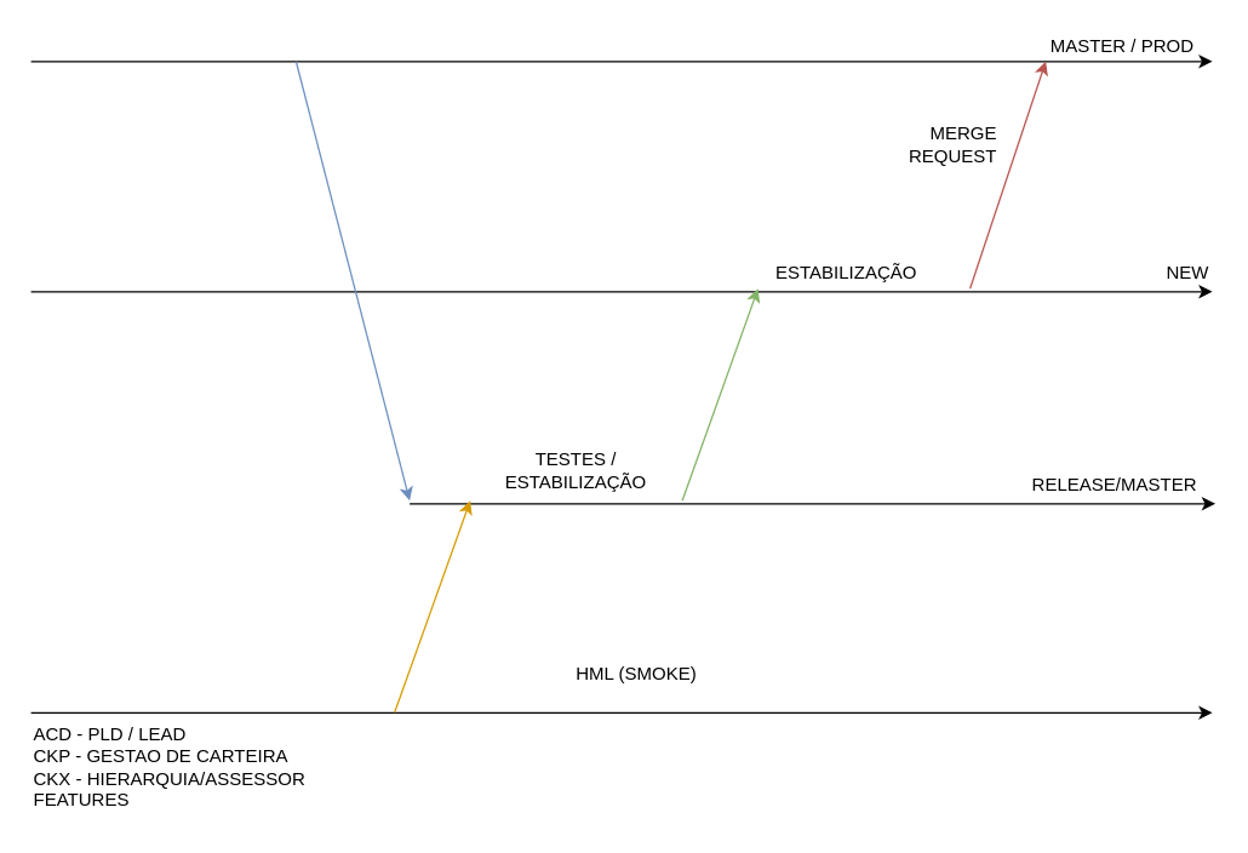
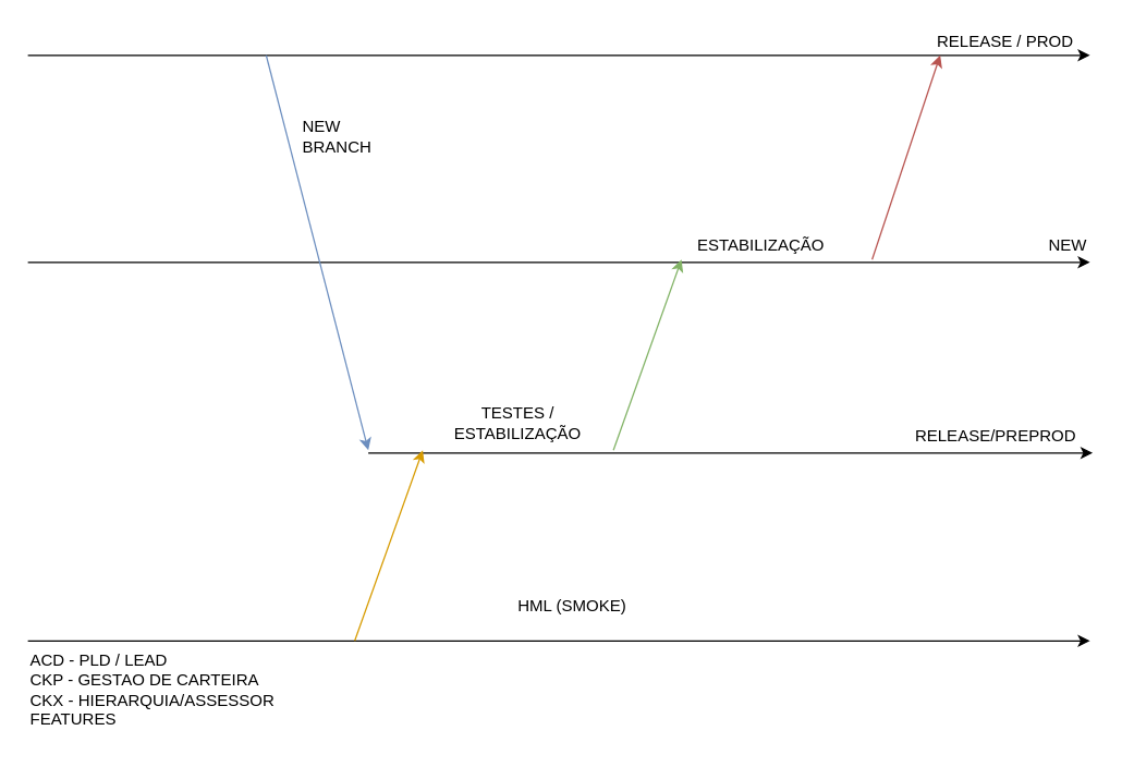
  <mxCell id="0" />
  <mxCell id="1" parent="0" />
  <mxCell id="2" value="" style="endArrow=classic;html=1;" edge="1" parent="1"><mxGeometry width="50" height="50" relative="1" as="geometry"><mxPoint x="20" y="40" as="sourcePoint" /><mxPoint x="800" y="40" as="targetPoint" /></mxGeometry></mxCell>
  <mxCell id="3" value="" style="endArrow=classic;html=1;" edge="1" parent="1"><mxGeometry width="50" height="50" relative="1" as="geometry"><mxPoint x="20" y="192" as="sourcePoint" /><mxPoint x="800" y="192" as="targetPoint" /></mxGeometry></mxCell>
  <mxCell id="4" value="" style="endArrow=classic;html=1;" edge="1" parent="1"><mxGeometry width="50" height="50" relative="1" as="geometry"><mxPoint x="20" y="470" as="sourcePoint" /><mxPoint x="800" y="470" as="targetPoint" /></mxGeometry></mxCell>
  <mxCell id="5" value="NEW" style="text;html=1;strokeColor=none;fillColor=none;align=right;verticalAlign=middle;whiteSpace=wrap;rounded=0;" vertex="1" parent="1"><mxGeometry x="730" y="170" width="70" height="20" as="geometry" /></mxCell>
  <mxCell id="6" value="HML (SMOKE)" style="text;html=1;strokeColor=none;fillColor=none;align=center;verticalAlign=middle;whiteSpace=wrap;rounded=0;" vertex="1" parent="1"><mxGeometry x="370" y="435" width="100" height="20" as="geometry" /></mxCell>
- <mxCell id="7" value="MASTER / PROD" style="text;html=1;strokeColor=none;fillColor=none;align=right;verticalAlign=middle;whiteSpace=wrap;rounded=0;" vertex="1" parent="1"><mxGeometry x="654" y="20" width="136" height="20" as="geometry" /></mxCell>
+ <mxCell id="7" value="RELEASE / PROD" style="text;html=1;strokeColor=none;fillColor=none;align=right;verticalAlign=middle;whiteSpace=wrap;rounded=0;" vertex="1" parent="1"><mxGeometry x="654" y="20" width="136" height="20" as="geometry" /></mxCell>
  <mxCell id="8" value="ACD - PLD / LEAD&lt;br&gt;CKP - GESTAO DE CARTEIRA&lt;br&gt;CKX - HIERARQUIA/ASSESSOR&lt;br&gt;FEATURES" style="text;html=1;strokeColor=none;fillColor=none;align=left;verticalAlign=top;whiteSpace=wrap;rounded=0;" vertex="1" parent="1"><mxGeometry x="20" y="471" width="200" height="70" as="geometry" /></mxCell>
- <mxCell id="9" value="RELEASE/MASTER" style="text;html=1;strokeColor=none;fillColor=none;align=right;verticalAlign=middle;whiteSpace=wrap;rounded=0;" vertex="1" parent="1"><mxGeometry x="640" y="310" width="152" height="20" as="geometry" /></mxCell>
+ <mxCell id="9" value="RELEASE/PREPROD" style="text;html=1;strokeColor=none;fillColor=none;align=right;verticalAlign=middle;whiteSpace=wrap;rounded=0;" vertex="1" parent="1"><mxGeometry x="640" y="310" width="152" height="20" as="geometry" /></mxCell>
  <mxCell id="10" value="" style="endArrow=classic;html=1;" edge="1" parent="1"><mxGeometry width="50" height="50" relative="1" as="geometry"><mxPoint x="270" y="332" as="sourcePoint" /><mxPoint x="802" y="332" as="targetPoint" /></mxGeometry></mxCell>
  <mxCell id="11" value="" style="endArrow=classic;html=1;fillColor=#dae8fc;strokeColor=#6c8ebf;" edge="1" parent="1"><mxGeometry width="50" height="50" relative="1" as="geometry"><mxPoint x="195" y="40" as="sourcePoint" /><mxPoint x="270" y="330" as="targetPoint" /></mxGeometry></mxCell>
  <mxCell id="12" value="" style="endArrow=classic;html=1;fillColor=#ffe6cc;strokeColor=#d79b00;" edge="1" parent="1"><mxGeometry width="50" height="50" relative="1" as="geometry"><mxPoint x="260" y="470" as="sourcePoint" /><mxPoint x="310" y="330" as="targetPoint" /></mxGeometry></mxCell>
  <mxCell id="13" value="" style="endArrow=classic;html=1;fillColor=#d5e8d4;strokeColor=#82b366;" edge="1" parent="1"><mxGeometry width="50" height="50" relative="1" as="geometry"><mxPoint x="450" y="330" as="sourcePoint" /><mxPoint x="500" y="190" as="targetPoint" /></mxGeometry></mxCell>
  <mxCell id="14" value="" style="endArrow=classic;html=1;fillColor=#f8cecc;strokeColor=#b85450;" edge="1" parent="1"><mxGeometry width="50" height="50" relative="1" as="geometry"><mxPoint x="640" y="190" as="sourcePoint" /><mxPoint x="690" y="40" as="targetPoint" /></mxGeometry></mxCell>
  <mxCell id="15" value="ESTABILIZAÇÃO" style="text;html=1;strokeColor=none;fillColor=none;align=left;verticalAlign=middle;whiteSpace=wrap;rounded=0;" vertex="1" parent="1"><mxGeometry x="510" y="170" width="120" height="20" as="geometry" /></mxCell>
+ <mxCell id="16" value="NEW BRANCH" style="text;html=1;strokeColor=none;fillColor=none;align=left;verticalAlign=middle;whiteSpace=wrap;rounded=0;" vertex="1" parent="1"><mxGeometry x="220" y="80" width="70" height="40" as="geometry" /></mxCell>
  <mxCell id="17" value="TESTES / ESTABILIZAÇÃO" style="text;html=1;strokeColor=none;fillColor=none;align=center;verticalAlign=middle;whiteSpace=wrap;rounded=0;" vertex="1" parent="1"><mxGeometry x="320" y="290" width="120" height="40" as="geometry" /></mxCell>
- <mxCell id="18" value="MERGE&lt;br&gt;REQUEST" style="text;html=1;strokeColor=none;fillColor=none;align=right;verticalAlign=middle;whiteSpace=wrap;rounded=0;" vertex="1" parent="1"><mxGeometry x="590" y="80" width="70" height="30" as="geometry" /></mxCell>
